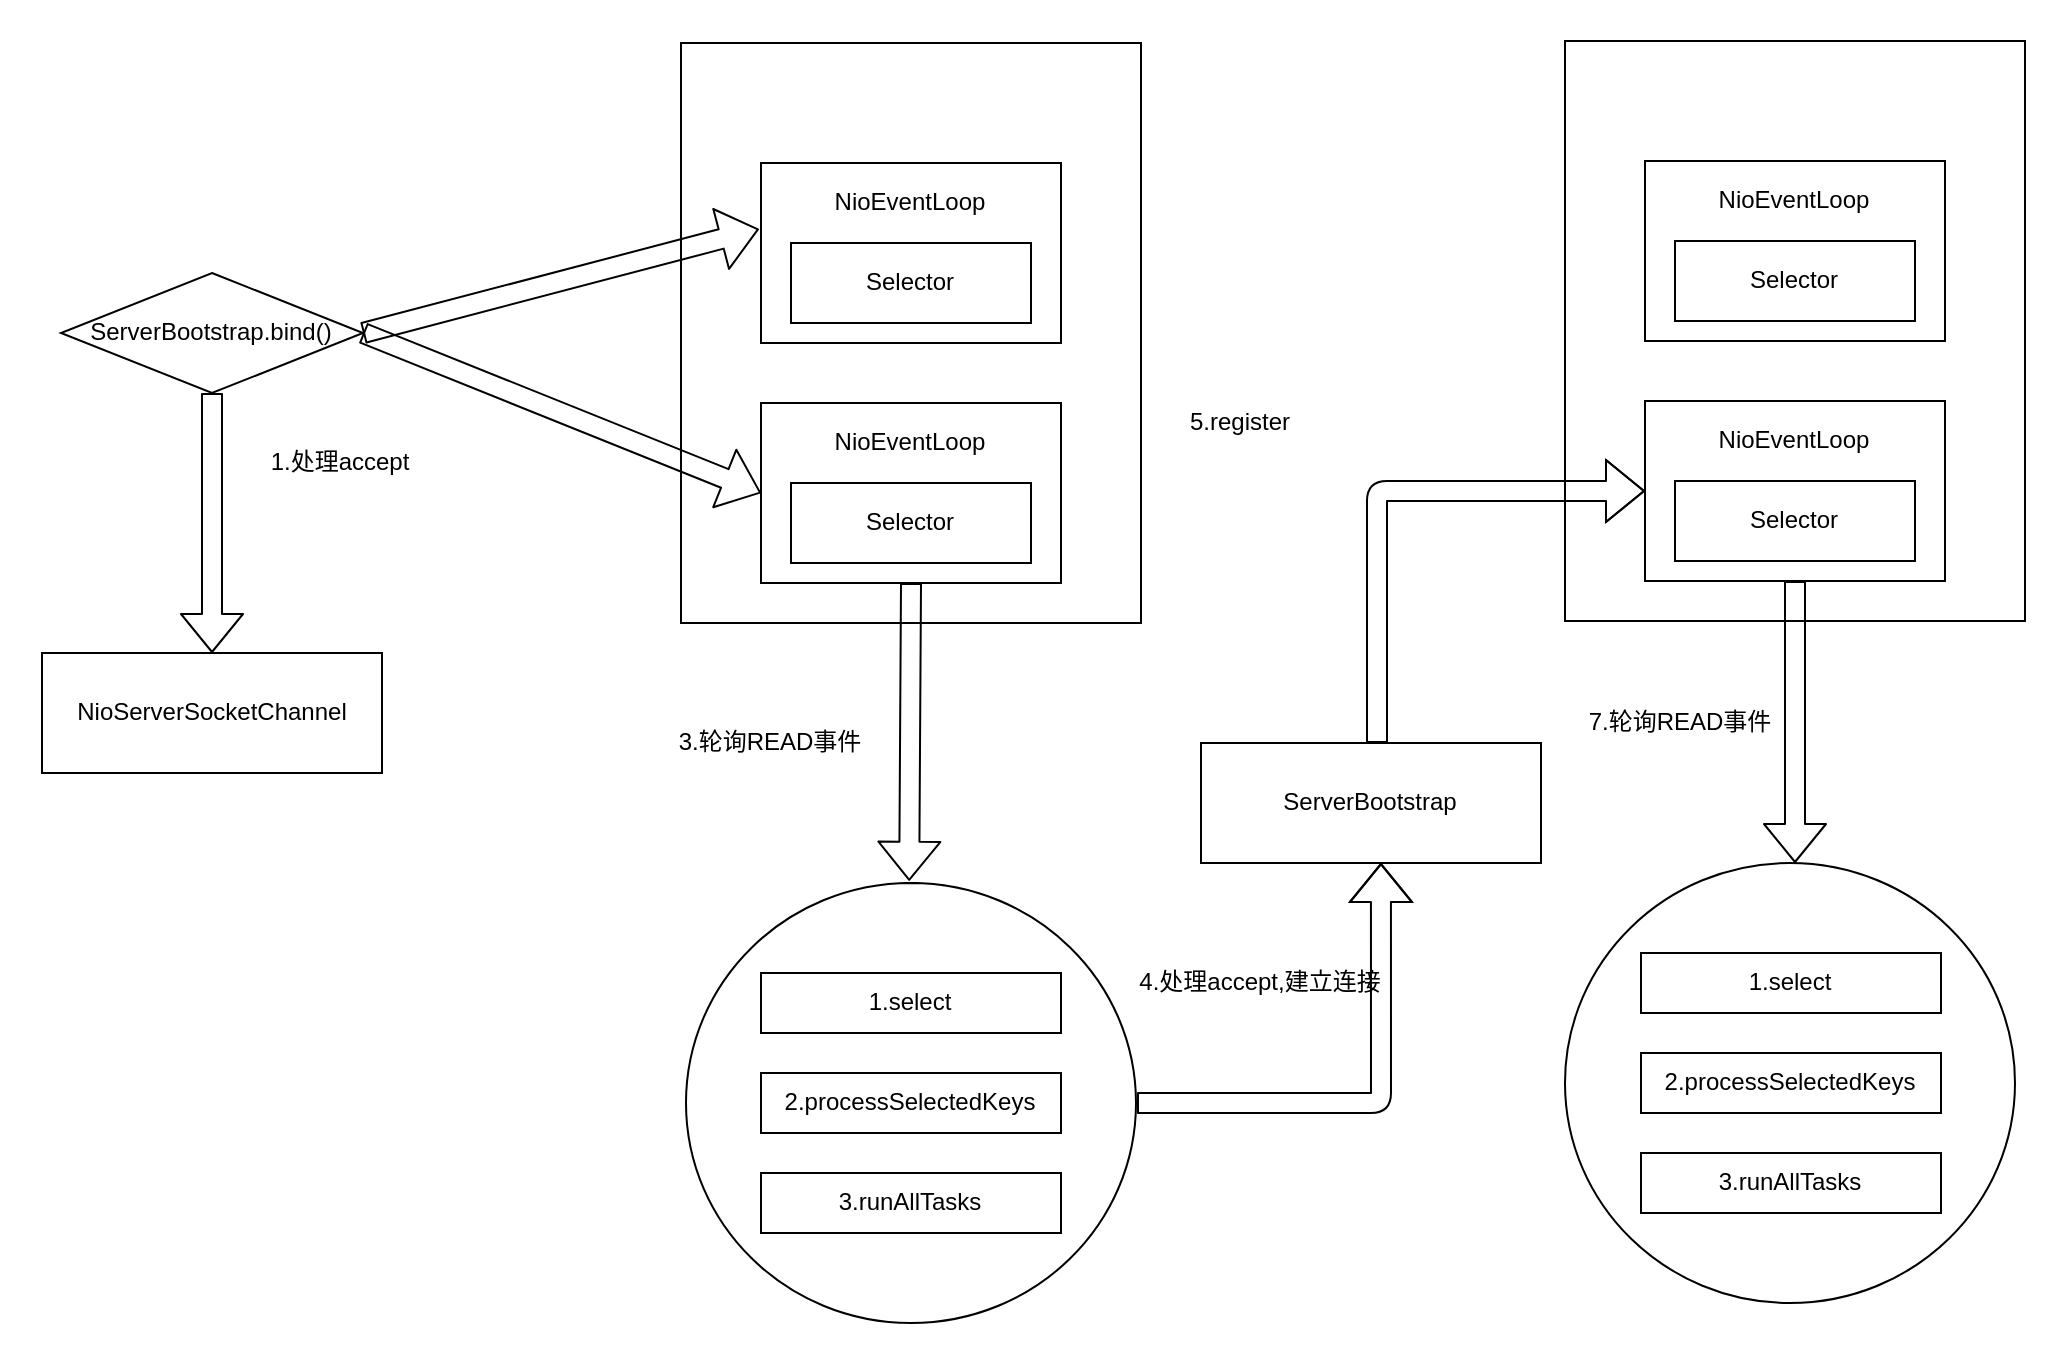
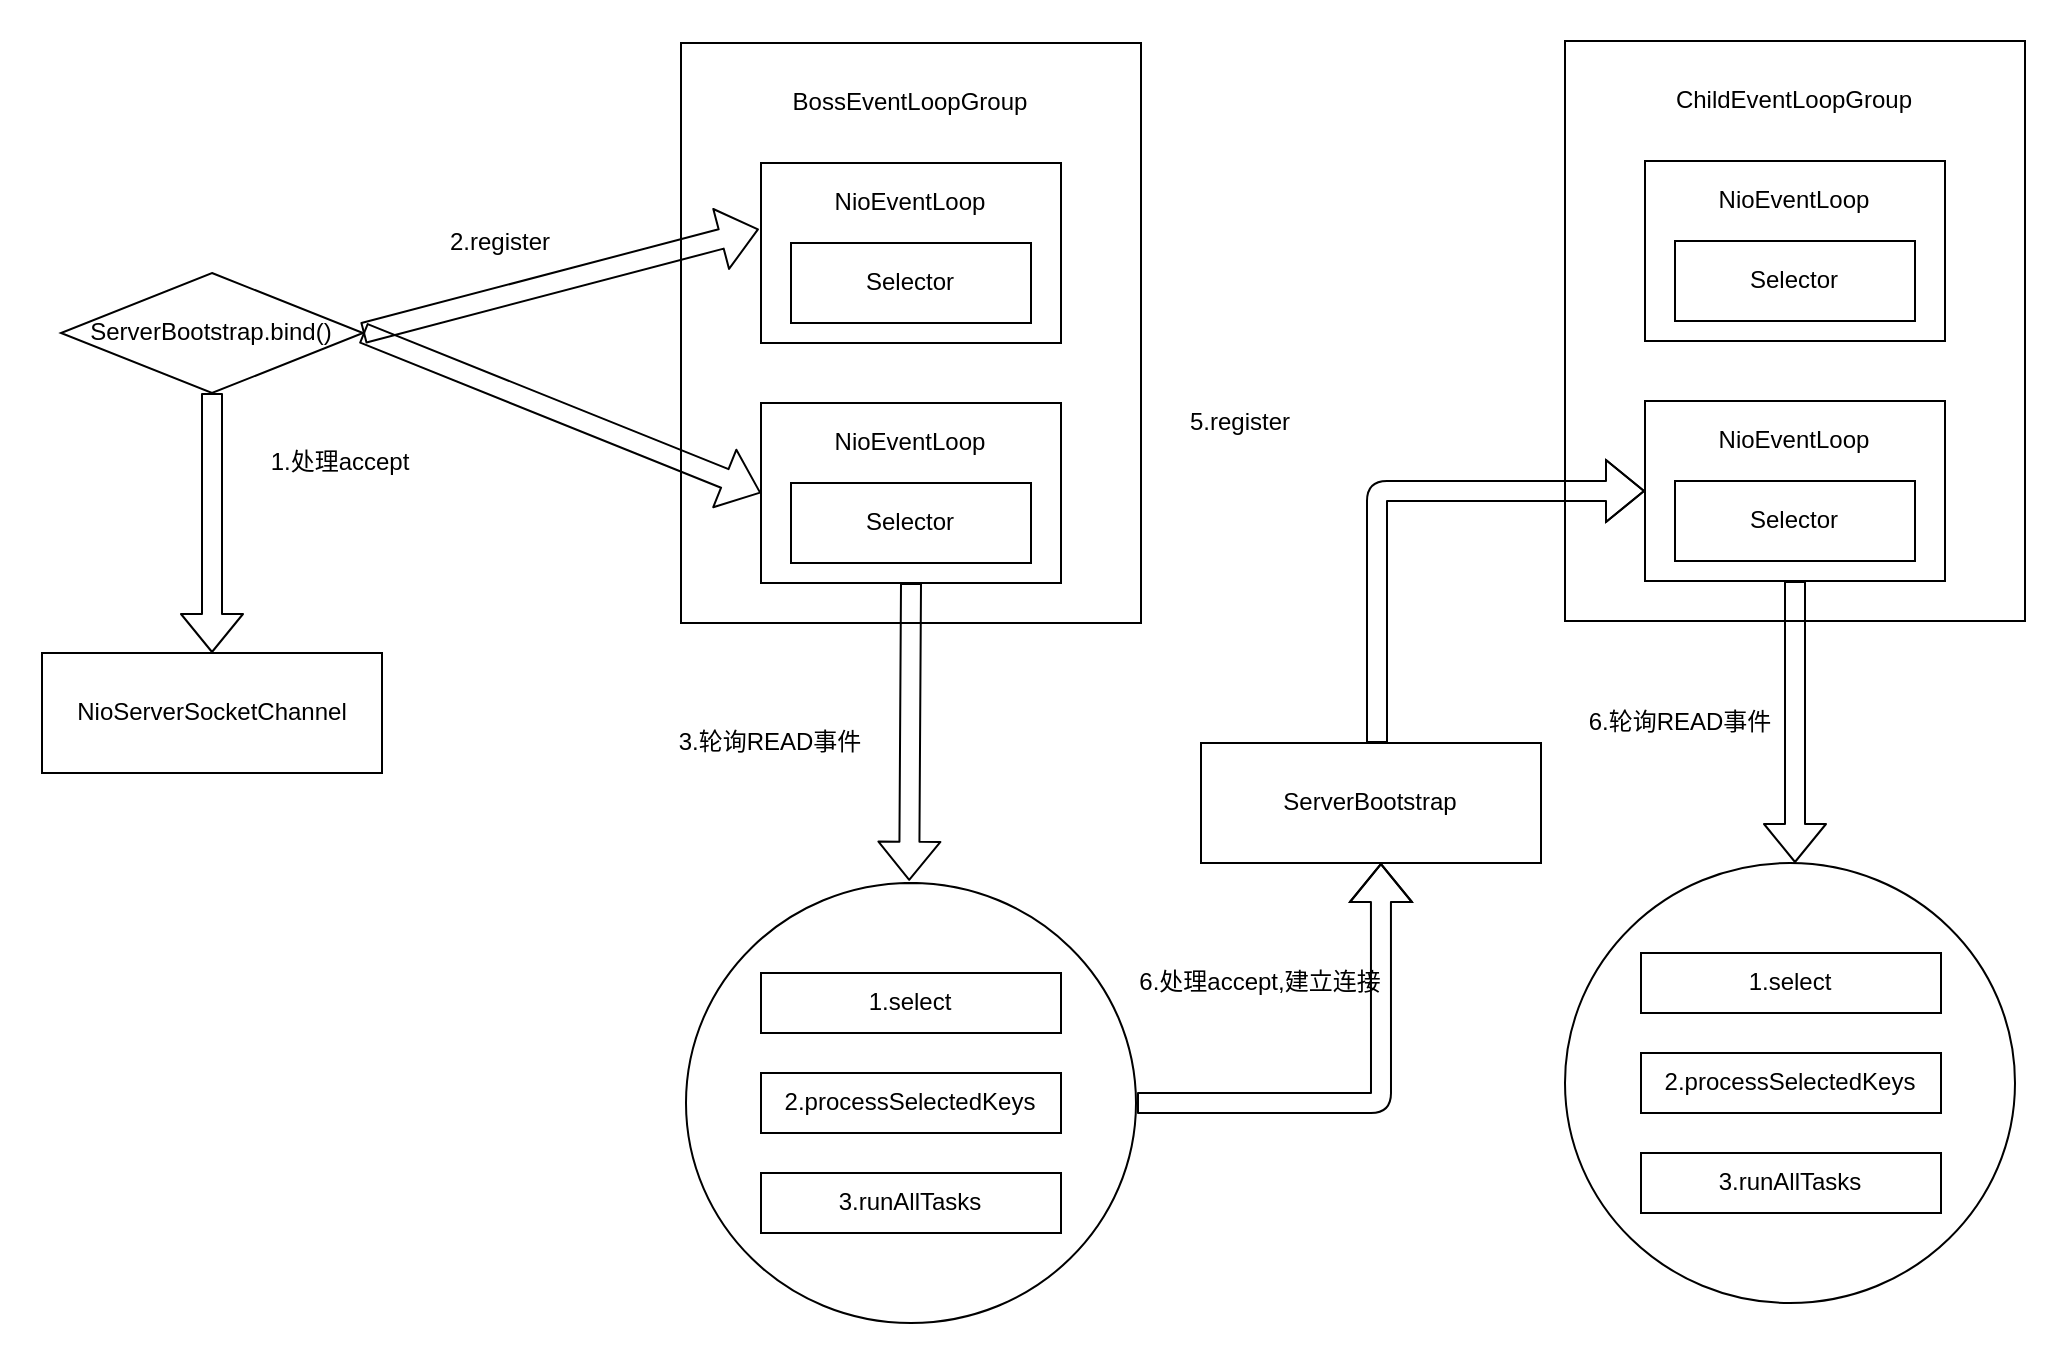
  <mxCell id="0" />
  <mxCell id="1" parent="0" />
  <mxCell id="2" value="" style="group" vertex="1" connectable="0" parent="1"><mxGeometry x="340" y="21" width="230" height="290" as="geometry" /></mxCell>
  <mxCell id="3" value="" style="group" vertex="1" connectable="0" parent="2"><mxGeometry width="230" height="290" as="geometry" /></mxCell>
  <mxCell id="4" value="" style="group" vertex="1" connectable="0" parent="3"><mxGeometry width="230" height="290" as="geometry" /></mxCell>
  <mxCell id="5" value="" style="rounded=0;whiteSpace=wrap;html=1;" vertex="1" parent="4"><mxGeometry width="230" height="290" as="geometry" /></mxCell>
  <mxCell id="6" value="" style="group" vertex="1" connectable="0" parent="4"><mxGeometry x="40" y="180" width="150" height="90" as="geometry" /></mxCell>
  <mxCell id="7" value="" style="group" vertex="1" connectable="0" parent="6"><mxGeometry width="150" height="90" as="geometry" /></mxCell>
  <mxCell id="8" value="" style="group" vertex="1" connectable="0" parent="7"><mxGeometry width="150" height="90" as="geometry" /></mxCell>
  <mxCell id="9" value="" style="rounded=0;whiteSpace=wrap;html=1;" vertex="1" parent="8"><mxGeometry width="150" height="90" as="geometry" /></mxCell>
  <mxCell id="10" value="Selector" style="rounded=0;whiteSpace=wrap;html=1;" vertex="1" parent="8"><mxGeometry x="15" y="40" width="120" height="40" as="geometry" /></mxCell>
  <mxCell id="11" value="NioEventLoop" style="text;html=1;strokeColor=none;fillColor=none;align=center;verticalAlign=middle;whiteSpace=wrap;rounded=0;" vertex="1" parent="8"><mxGeometry x="30" y="10" width="90" height="20" as="geometry" /></mxCell>
  <mxCell id="12" value="" style="group" vertex="1" connectable="0" parent="4"><mxGeometry x="40" y="60" width="150" height="90" as="geometry" /></mxCell>
  <mxCell id="13" value="" style="group" vertex="1" connectable="0" parent="12"><mxGeometry width="150" height="90" as="geometry" /></mxCell>
  <mxCell id="14" value="" style="rounded=0;whiteSpace=wrap;html=1;" vertex="1" parent="13"><mxGeometry width="150" height="90" as="geometry" /></mxCell>
  <mxCell id="15" value="Selector" style="rounded=0;whiteSpace=wrap;html=1;" vertex="1" parent="13"><mxGeometry x="15" y="40" width="120" height="40" as="geometry" /></mxCell>
  <mxCell id="16" value="NioEventLoop" style="text;html=1;strokeColor=none;fillColor=none;align=center;verticalAlign=middle;whiteSpace=wrap;rounded=0;" vertex="1" parent="13"><mxGeometry x="30" y="10" width="90" height="20" as="geometry" /></mxCell>
+ <mxCell id="17" value="BossEventLoopGroup" style="text;html=1;strokeColor=none;fillColor=none;align=center;verticalAlign=middle;whiteSpace=wrap;rounded=0;" vertex="1" parent="4"><mxGeometry y="20" width="230" height="20" as="geometry" /></mxCell>
  <mxCell id="18" value="" style="group" vertex="1" connectable="0" parent="1"><mxGeometry x="782" y="20" width="230" height="290" as="geometry" /></mxCell>
  <mxCell id="19" value="" style="group" vertex="1" connectable="0" parent="18"><mxGeometry width="230" height="290" as="geometry" /></mxCell>
  <mxCell id="20" value="" style="group" vertex="1" connectable="0" parent="19"><mxGeometry width="230" height="290" as="geometry" /></mxCell>
  <mxCell id="21" value="" style="rounded=0;whiteSpace=wrap;html=1;" vertex="1" parent="20"><mxGeometry width="230" height="290" as="geometry" /></mxCell>
  <mxCell id="22" value="" style="group" vertex="1" connectable="0" parent="20"><mxGeometry x="40" y="180" width="150" height="90" as="geometry" /></mxCell>
  <mxCell id="23" value="" style="group" vertex="1" connectable="0" parent="22"><mxGeometry width="150" height="90" as="geometry" /></mxCell>
  <mxCell id="24" value="" style="group" vertex="1" connectable="0" parent="23"><mxGeometry width="150" height="90" as="geometry" /></mxCell>
  <mxCell id="25" value="" style="rounded=0;whiteSpace=wrap;html=1;" vertex="1" parent="24"><mxGeometry width="150" height="90" as="geometry" /></mxCell>
  <mxCell id="26" value="Selector" style="rounded=0;whiteSpace=wrap;html=1;" vertex="1" parent="24"><mxGeometry x="15" y="40" width="120" height="40" as="geometry" /></mxCell>
  <mxCell id="27" value="NioEventLoop" style="text;html=1;strokeColor=none;fillColor=none;align=center;verticalAlign=middle;whiteSpace=wrap;rounded=0;" vertex="1" parent="24"><mxGeometry x="30" y="10" width="90" height="20" as="geometry" /></mxCell>
  <mxCell id="28" value="" style="group" vertex="1" connectable="0" parent="20"><mxGeometry x="40" y="60" width="150" height="90" as="geometry" /></mxCell>
  <mxCell id="29" value="" style="group" vertex="1" connectable="0" parent="28"><mxGeometry width="150" height="90" as="geometry" /></mxCell>
  <mxCell id="30" value="" style="rounded=0;whiteSpace=wrap;html=1;" vertex="1" parent="29"><mxGeometry width="150" height="90" as="geometry" /></mxCell>
  <mxCell id="31" value="Selector" style="rounded=0;whiteSpace=wrap;html=1;" vertex="1" parent="29"><mxGeometry x="15" y="40" width="120" height="40" as="geometry" /></mxCell>
  <mxCell id="32" value="NioEventLoop" style="text;html=1;strokeColor=none;fillColor=none;align=center;verticalAlign=middle;whiteSpace=wrap;rounded=0;" vertex="1" parent="29"><mxGeometry x="30" y="10" width="90" height="20" as="geometry" /></mxCell>
+ <mxCell id="33" value="ChildEventLoopGroup" style="text;html=1;strokeColor=none;fillColor=none;align=center;verticalAlign=middle;whiteSpace=wrap;rounded=0;" vertex="1" parent="20"><mxGeometry y="20" width="230" height="20" as="geometry" /></mxCell>
  <mxCell id="34" value="" style="group" vertex="1" connectable="0" parent="1"><mxGeometry x="342.5" y="441" width="225" height="220" as="geometry" /></mxCell>
  <mxCell id="35" value="" style="verticalLabelPosition=bottom;verticalAlign=top;html=1;shape=mxgraph.basic.donut;dx=0;flipV=1;gradientColor=none;gradientDirection=south;strokeColor=#000000;shadow=0;labelBorderColor=none;align=left;" vertex="1" parent="34"><mxGeometry width="225" height="220" as="geometry" /></mxCell>
  <mxCell id="36" style="edgeStyle=orthogonalEdgeStyle;rounded=0;orthogonalLoop=1;jettySize=auto;html=1;exitX=0.5;exitY=1;exitDx=0;exitDy=0;" edge="1" parent="34"><mxGeometry relative="1" as="geometry"><mxPoint x="112.5" y="170" as="sourcePoint" /><mxPoint x="112.5" y="170" as="targetPoint" /></mxGeometry></mxCell>
  <mxCell id="37" value="&lt;span&gt;1.select&lt;/span&gt;" style="rounded=0;whiteSpace=wrap;html=1;shadow=0;strokeColor=#000000;gradientColor=none;align=center;" vertex="1" parent="34"><mxGeometry x="37.5" y="45" width="150" height="30" as="geometry" /></mxCell>
  <mxCell id="38" value="&lt;span&gt;2.processSelectedKeys&lt;/span&gt;" style="rounded=0;whiteSpace=wrap;html=1;shadow=0;strokeColor=#000000;gradientColor=none;align=center;" vertex="1" parent="34"><mxGeometry x="37.5" y="95" width="150" height="30" as="geometry" /></mxCell>
  <mxCell id="39" value="&lt;span&gt;3.runAllTasks&lt;/span&gt;" style="rounded=0;whiteSpace=wrap;html=1;shadow=0;strokeColor=#000000;gradientColor=none;align=center;" vertex="1" parent="34"><mxGeometry x="37.5" y="145" width="150" height="30" as="geometry" /></mxCell>
  <mxCell id="40" value="" style="shape=flexArrow;endArrow=classic;html=1;entryX=0.496;entryY=1.005;entryDx=0;entryDy=0;entryPerimeter=0;exitX=0.5;exitY=1;exitDx=0;exitDy=0;" edge="1" parent="1" source="9" target="35"><mxGeometry width="50" height="50" relative="1" as="geometry"><mxPoint x="454" y="361" as="sourcePoint" /><mxPoint x="990" y="311" as="targetPoint" /></mxGeometry></mxCell>
  <mxCell id="41" value="" style="group" vertex="1" connectable="0" parent="1"><mxGeometry x="782" y="431" width="225" height="220" as="geometry" /></mxCell>
  <mxCell id="42" value="" style="group" vertex="1" connectable="0" parent="41"><mxGeometry width="225" height="220" as="geometry" /></mxCell>
  <mxCell id="43" value="" style="verticalLabelPosition=bottom;verticalAlign=top;html=1;shape=mxgraph.basic.donut;dx=0;flipV=1;gradientColor=none;gradientDirection=south;strokeColor=#000000;shadow=0;labelBorderColor=none;align=left;" vertex="1" parent="42"><mxGeometry width="225" height="220" as="geometry" /></mxCell>
  <mxCell id="44" style="edgeStyle=orthogonalEdgeStyle;rounded=0;orthogonalLoop=1;jettySize=auto;html=1;exitX=0.5;exitY=1;exitDx=0;exitDy=0;" edge="1" parent="42"><mxGeometry relative="1" as="geometry"><mxPoint x="112.5" y="170" as="sourcePoint" /><mxPoint x="112.5" y="170" as="targetPoint" /></mxGeometry></mxCell>
  <mxCell id="45" value="&lt;span&gt;1.select&lt;/span&gt;" style="rounded=0;whiteSpace=wrap;html=1;shadow=0;strokeColor=#000000;gradientColor=none;align=center;" vertex="1" parent="42"><mxGeometry x="38" y="45" width="150" height="30" as="geometry" /></mxCell>
  <mxCell id="46" value="&lt;span&gt;2.processSelectedKeys&lt;/span&gt;" style="rounded=0;whiteSpace=wrap;html=1;shadow=0;strokeColor=#000000;gradientColor=none;align=center;" vertex="1" parent="42"><mxGeometry x="38" y="95" width="150" height="30" as="geometry" /></mxCell>
  <mxCell id="47" value="&lt;span&gt;3.runAllTasks&lt;/span&gt;" style="rounded=0;whiteSpace=wrap;html=1;shadow=0;strokeColor=#000000;gradientColor=none;align=center;" vertex="1" parent="42"><mxGeometry x="38" y="145" width="150" height="30" as="geometry" /></mxCell>
  <mxCell id="48" value="" style="shape=flexArrow;endArrow=classic;html=1;exitX=0.5;exitY=1;exitDx=0;exitDy=0;" edge="1" parent="1" source="25"><mxGeometry width="50" height="50" relative="1" as="geometry"><mxPoint x="1092" y="351" as="sourcePoint" /><mxPoint x="897" y="431" as="targetPoint" /></mxGeometry></mxCell>
  <mxCell id="49" value="ServerBootstrap.bind()" style="rhombus;whiteSpace=wrap;html=1;shadow=0;strokeColor=#000000;gradientColor=none;align=center;" vertex="1" parent="1"><mxGeometry x="30" y="136" width="151" height="60" as="geometry" /></mxCell>
  <mxCell id="50" value="" style="shape=flexArrow;endArrow=classic;html=1;exitX=1;exitY=0.5;exitDx=0;exitDy=0;entryX=-0.007;entryY=0.367;entryDx=0;entryDy=0;entryPerimeter=0;" edge="1" parent="1" source="49" target="14"><mxGeometry width="50" height="50" relative="1" as="geometry"><mxPoint x="190" y="181" as="sourcePoint" /><mxPoint x="240" as="targetPoint" y="131" /></mxGeometry></mxCell>
  <mxCell id="51" value="" style="shape=flexArrow;endArrow=classic;html=1;entryX=0;entryY=0.5;entryDx=0;entryDy=0;exitX=1;exitY=0.5;exitDx=0;exitDy=0;" edge="1" parent="1" source="49" target="9"><mxGeometry width="50" height="50" relative="1" as="geometry"><mxPoint x="180" y="171" as="sourcePoint" /><mxPoint x="230" y="121" as="targetPoint" /></mxGeometry></mxCell>
+ <mxCell id="52" value="2.register" style="text;html=1;strokeColor=none;fillColor=none;align=center;verticalAlign=middle;whiteSpace=wrap;rounded=0;shadow=0;" vertex="1" parent="1"><mxGeometry x="230" y="111" width="40" height="20" as="geometry" /></mxCell>
  <mxCell id="53" value="3.轮询READ事件" style="text;html=1;strokeColor=none;fillColor=none;align=center;verticalAlign=middle;whiteSpace=wrap;rounded=0;shadow=0;" vertex="1" parent="1"><mxGeometry y="361" width="110" height="20" as="geometry" x="330" /></mxCell>
- <mxCell id="54" value="4.处理accept,建立连接" style="text;html=1;strokeColor=none;fillColor=none;align=center;verticalAlign=middle;whiteSpace=wrap;rounded=0;shadow=0;" vertex="1" parent="1"><mxGeometry x="565" y="481" width="130" height="20" as="geometry" /></mxCell>
+ <mxCell id="54" value="6.处理accept,建立连接" style="text;html=1;strokeColor=none;fillColor=none;align=center;verticalAlign=middle;whiteSpace=wrap;rounded=0;shadow=0;" vertex="1" parent="1"><mxGeometry x="565" y="481" width="130" height="20" as="geometry" /></mxCell>
  <mxCell id="55" value="ServerBootstrap" style="rounded=0;whiteSpace=wrap;html=1;shadow=0;strokeColor=#000000;gradientColor=none;align=center;" vertex="1" parent="1"><mxGeometry x="600" y="371" width="170" height="60" as="geometry" /></mxCell>
  <mxCell id="56" value="NioServerSocketChannel" style="rounded=0;whiteSpace=wrap;html=1;shadow=0;strokeColor=#000000;gradientColor=none;align=center;" vertex="1" parent="1"><mxGeometry x="20.5" y="326" width="170" height="60" as="geometry" /></mxCell>
  <mxCell id="57" value="" style="shape=flexArrow;endArrow=classic;html=1;exitX=0.5;exitY=1;exitDx=0;exitDy=0;entryX=0.5;entryY=0;entryDx=0;entryDy=0;" edge="1" parent="1" source="49" target="56"><mxGeometry width="50" height="50" relative="1" as="geometry"><mxPoint x="130" y="271" as="sourcePoint" /><mxPoint x="180" y="221" as="targetPoint" /></mxGeometry></mxCell>
  <mxCell id="58" value="" style="shape=flexArrow;endArrow=classic;html=1;entryX=0.541;entryY=1;entryDx=0;entryDy=0;entryPerimeter=0;" edge="1" parent="1"><mxGeometry width="50" height="50" relative="1" as="geometry"><mxPoint x="568" y="551" as="sourcePoint" /><mxPoint x="689.97" y="431" as="targetPoint" /><Array as="points"><mxPoint x="690" y="551" /></Array></mxGeometry></mxCell>
  <mxCell id="59" value="" style="shape=flexArrow;endArrow=classic;html=1;exitX=0.5;exitY=0;exitDx=0;exitDy=0;entryX=0;entryY=0.5;entryDx=0;entryDy=0;" edge="1" parent="1" target="25"><mxGeometry width="50" height="50" relative="1" as="geometry"><mxPoint x="688" y="371" as="sourcePoint" /><mxPoint x="782" y="236" as="targetPoint" /><Array as="points"><mxPoint x="688" y="311" /><mxPoint x="688" y="245" /></Array></mxGeometry></mxCell>
  <mxCell id="60" value="1.处理accept" style="text;html=1;strokeColor=none;fillColor=none;align=center;verticalAlign=middle;whiteSpace=wrap;rounded=0;shadow=0;" vertex="1" parent="1"><mxGeometry x="120" y="221" width="100" height="20" as="geometry" /></mxCell>
  <mxCell id="61" value="5.register" style="text;html=1;strokeColor=none;fillColor=none;align=center;verticalAlign=middle;whiteSpace=wrap;rounded=0;shadow=0;" vertex="1" parent="1"><mxGeometry x="595" y="201" width="50" height="20" as="geometry" /></mxCell>
- <mxCell id="62" value="7.轮询READ事件" style="text;html=1;strokeColor=none;fillColor=none;align=center;verticalAlign=middle;whiteSpace=wrap;rounded=0;shadow=0;" vertex="1" parent="1"><mxGeometry x="790" y="351" width="100" height="20" as="geometry" /></mxCell>
+ <mxCell id="62" value="6.轮询READ事件" style="text;html=1;strokeColor=none;fillColor=none;align=center;verticalAlign=middle;whiteSpace=wrap;rounded=0;shadow=0;" vertex="1" parent="1"><mxGeometry x="790" y="351" width="100" height="20" as="geometry" /></mxCell>
